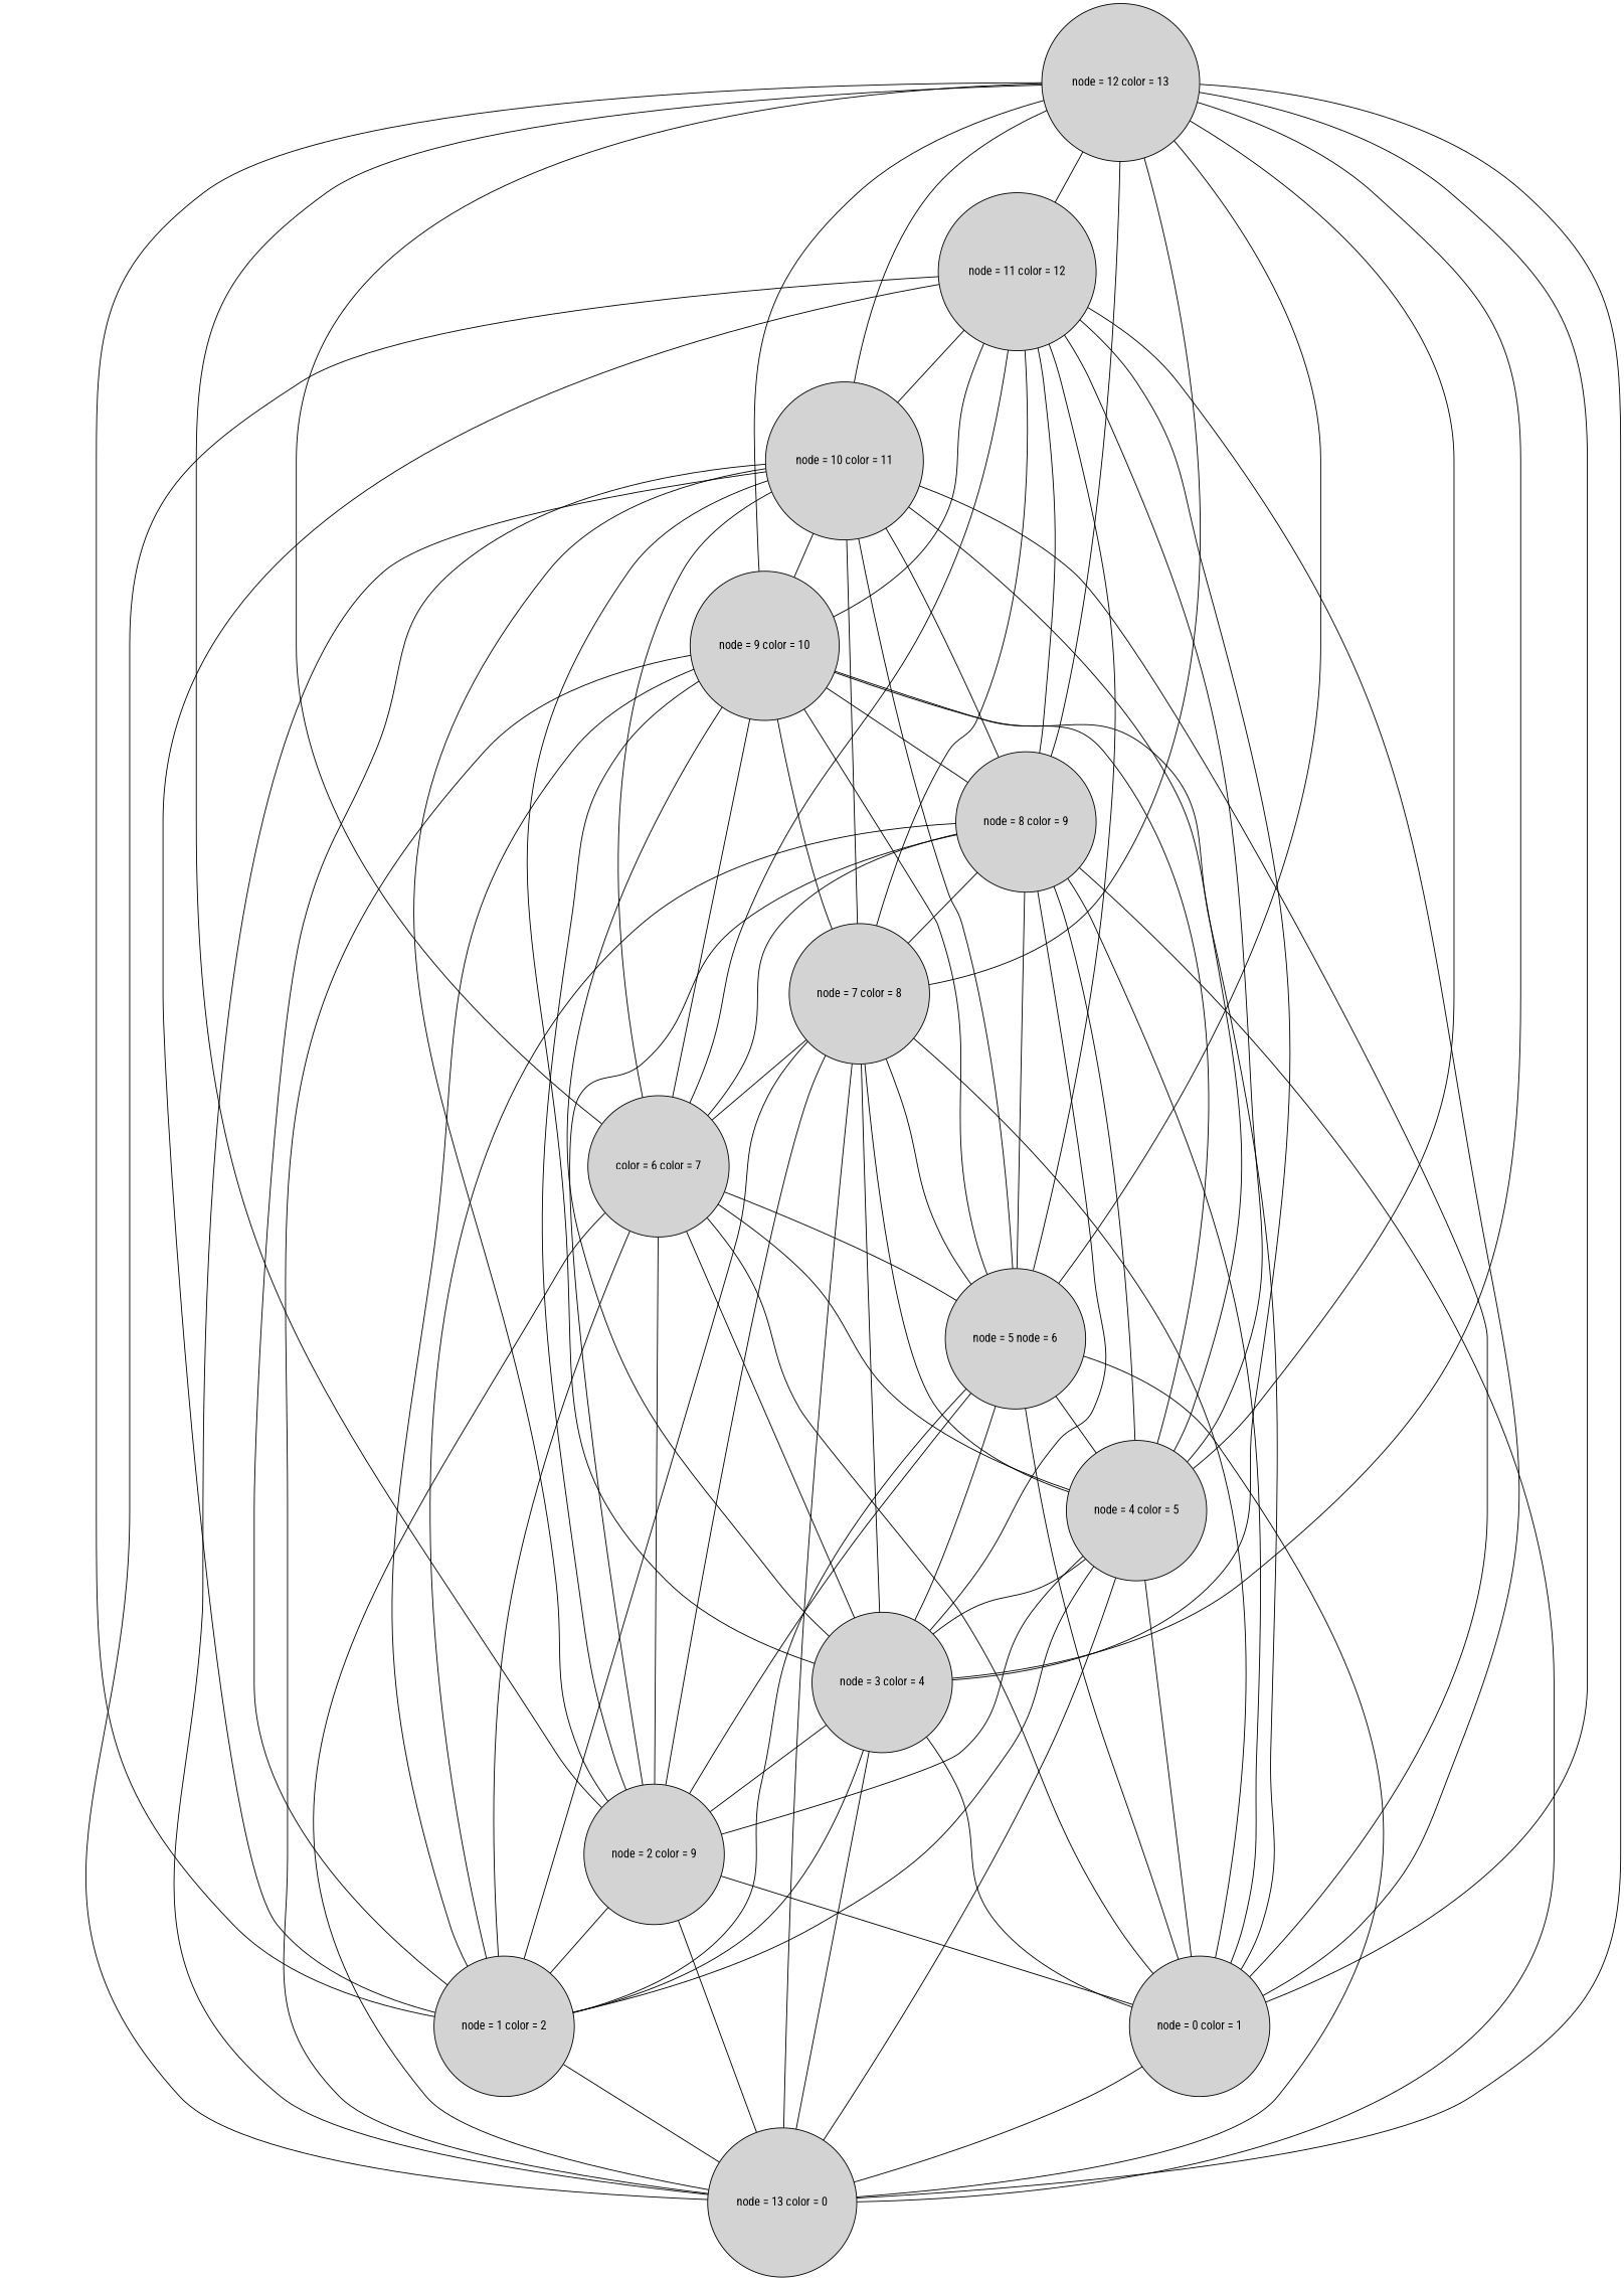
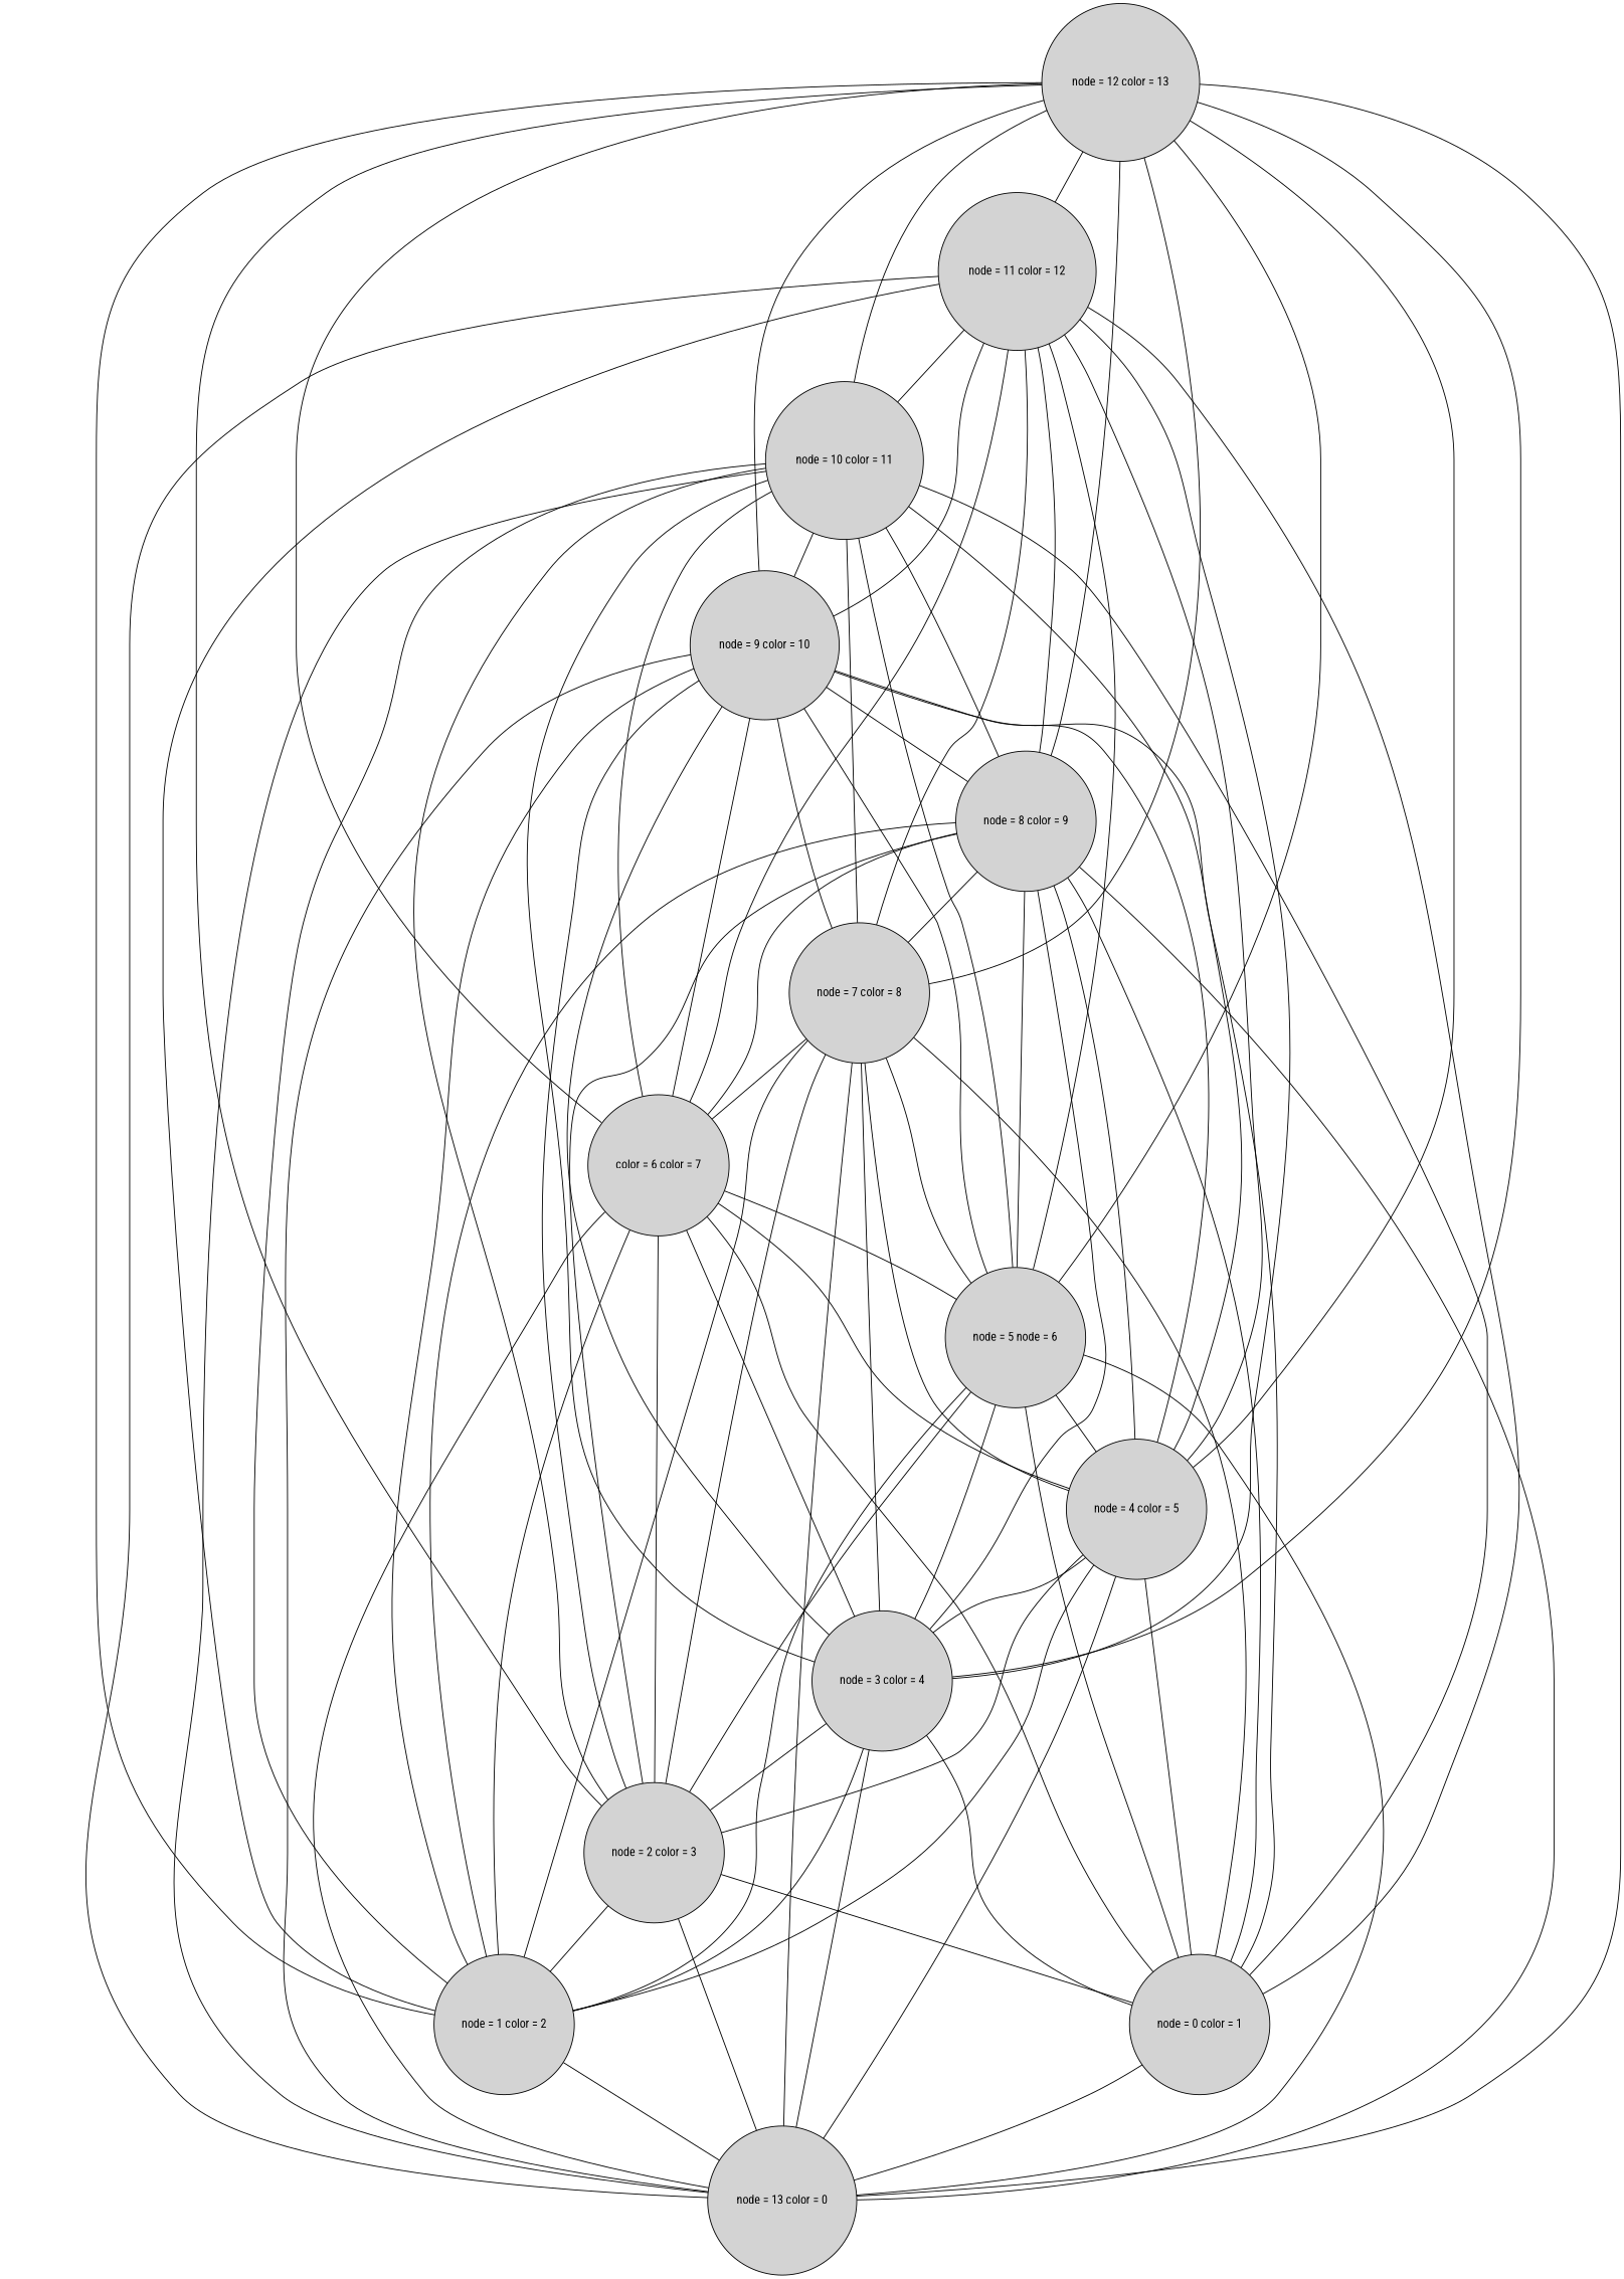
  graph {
    fontname="Roboto Condensed"
    splines=true
    node [fontname="Roboto Condensed" shape=circle style=filled]
    edge [fontname="Roboto Condensed"]
    n1 [height=0.4 label="node = 13 color = 0"]
    n2 [height=0.4 label="node = 11 color = 12"]
    n3 [height=0.4 label="node = 3 color = 4"]
    n4 [height=0.4 label="node = 1 color = 2"]
    n5 [height=0.4 label="node = 10 color = 11"]
    n6 [height=0.4 label="node = 0 color = 1"]
    n7 [height=0.4 label="node = 7 color = 8"]
    n8 [height=0.4 label="color = 6 color = 7"]
    n9 [height=0.4 label="node = 5 node = 6"]
    n10 [height=0.4 label="node = 4 color = 5"]
    n11 [height=0.4 label="node = 9 color = 10"]
    n12 [height=0.4 label="node = 8 color = 9"]
-   n13 [height=0.4 label="node = 2 color = 9"]
+   n13 [height=0.4 label="node = 2 color = 3"]
    n14 [height=0.4 label="node = 12 color = 13"]
    n2 -- n1
    n2 -- n3
    n2 -- n4
    n2 -- n5
    n2 -- n6
    n2 -- n7
    n2 -- n8
    n2 -- n9
    n2 -- n10
    n2 -- n11
    n2 -- n12
    n3 -- n1
    n3 -- n4
    n3 -- n6
    n3 -- n13
    n4 -- n1
    n5 -- n1
    n5 -- n3
    n5 -- n4
    n5 -- n6
    n5 -- n7
    n5 -- n8
    n5 -- n9
    n5 -- n10
    n5 -- n11
    n5 -- n12
    n5 -- n13
    n6 -- n1
    n7 -- n1
    n7 -- n3
    n7 -- n4
    n7 -- n6
    n7 -- n8
    n7 -- n9
    n7 -- n10
    n7 -- n13
    n8 -- n1
    n8 -- n3
    n8 -- n4
    n8 -- n6
    n8 -- n9
    n8 -- n10
    n8 -- n13
    n9 -- n1
    n9 -- n3
    n9 -- n4
    n9 -- n6
    n9 -- n10
    n9 -- n13
    n10 -- n1
    n10 -- n3
    n10 -- n4
    n10 -- n6
    n10 -- n13
    n11 -- n1
    n11 -- n3
    n11 -- n4
    n11 -- n6
    n11 -- n7
    n11 -- n8
    n11 -- n9
    n11 -- n10
    n11 -- n12
    n11 -- n13
    n12 -- n1
    n12 -- n3
    n12 -- n4
    n12 -- n6
    n12 -- n7
    n12 -- n8
    n12 -- n9
    n12 -- n10
    n12 -- n13
    n13 -- n1
    n13 -- n4
    n13 -- n6
    n14 -- n1
    n14 -- n2
    n14 -- n3
    n14 -- n4
    n14 -- n5
-   n14 -- n6
    n14 -- n7
    n14 -- n8
    n14 -- n9
    n14 -- n10
    n14 -- n11
    n14 -- n12
    n14 -- n13
  }
